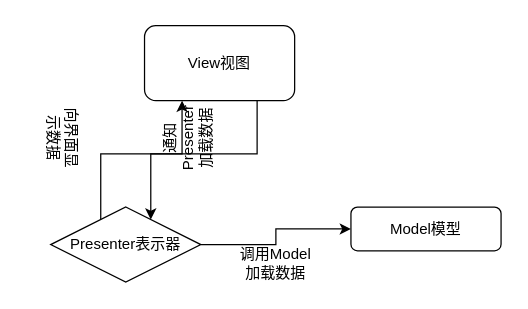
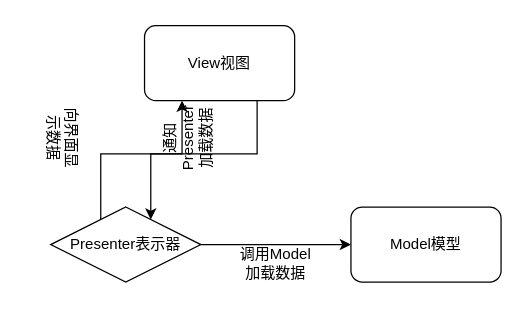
  <mxCell id="0" />
  <mxCell id="1" parent="0" />
  <mxCell id="2" style="edgeStyle=orthogonalEdgeStyle;rounded=0;orthogonalLoop=1;jettySize=auto;html=1;exitX=0.75;exitY=1;exitDx=0;exitDy=0;entryX=0.75;entryY=0;entryDx=0;entryDy=0;" edge="1" parent="1" source="3" target="6"><mxGeometry relative="1" as="geometry" /></mxCell>
  <mxCell id="3" value="View视图" style="rounded=1;whiteSpace=wrap;html=1;" vertex="1" parent="1"><mxGeometry x="115" y="20" width="120" height="60" as="geometry" /></mxCell>
  <mxCell id="4" style="edgeStyle=orthogonalEdgeStyle;rounded=0;orthogonalLoop=1;jettySize=auto;html=1;exitX=0.25;exitY=0;exitDx=0;exitDy=0;entryX=0.25;entryY=1;entryDx=0;entryDy=0;" edge="1" parent="1" source="6" target="3"><mxGeometry relative="1" as="geometry" /></mxCell>
  <mxCell id="5" style="edgeStyle=orthogonalEdgeStyle;rounded=0;orthogonalLoop=1;jettySize=auto;html=1;exitX=1;exitY=0.5;exitDx=0;exitDy=0;entryX=0;entryY=0.5;entryDx=0;entryDy=0;" edge="1" parent="1" source="6" target="7"><mxGeometry relative="1" as="geometry" /></mxCell>
  <mxCell id="6" value="Presenter表示器" style="rhombus;whiteSpace=wrap;html=1;" vertex="1" parent="1"><mxGeometry x="40" y="165" width="120" height="60" as="geometry" /></mxCell>
- <mxCell id="7" value="Model模型" style="rounded=1;whiteSpace=wrap;html=1;" vertex="1" parent="1"><mxGeometry x="280" y="165" width="120" height="35" as="geometry" /></mxCell>
+ <mxCell id="7" value="Model模型" style="rounded=1;whiteSpace=wrap;html=1;" vertex="1" parent="1"><mxGeometry x="280" y="165" width="120" height="60" as="geometry" /></mxCell>
  <mxCell id="8" value="调用Model加载数据" style="text;html=1;strokeColor=none;fillColor=none;align=center;verticalAlign=middle;whiteSpace=wrap;rounded=0;" vertex="1" parent="1"><mxGeometry x="190" y="195" width="60" height="30" as="geometry" /></mxCell>
  <mxCell id="9" value="向界面显示数据" style="text;html=1;strokeColor=none;fillColor=none;align=center;verticalAlign=middle;whiteSpace=wrap;rounded=0;rotation=90;" vertex="1" parent="1"><mxGeometry x="20" y="95" width="60" height="30" as="geometry" /></mxCell>
  <mxCell id="10" value="通知Presenter加载数据" style="text;html=1;strokeColor=none;fillColor=none;align=center;verticalAlign=middle;whiteSpace=wrap;rounded=0;rotation=-90;" vertex="1" parent="1"><mxGeometry x="120" y="95" width="60" height="30" as="geometry" /></mxCell>
